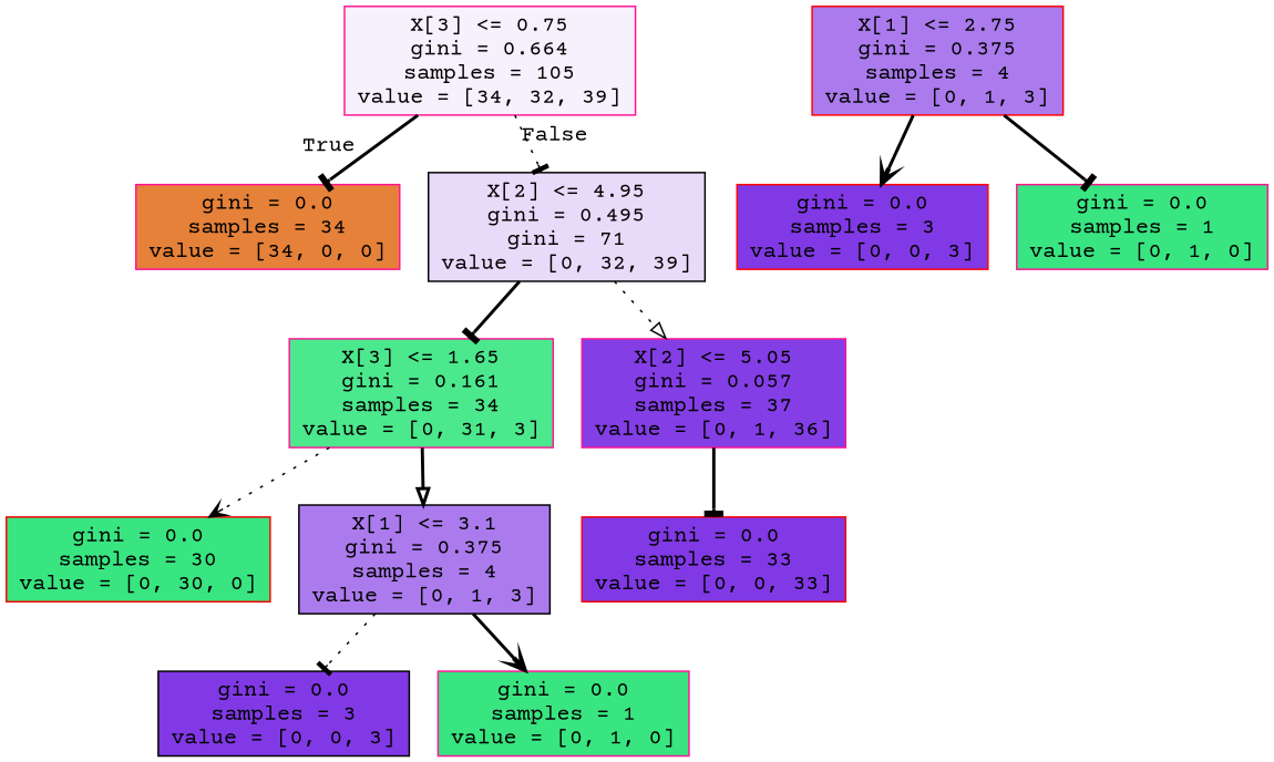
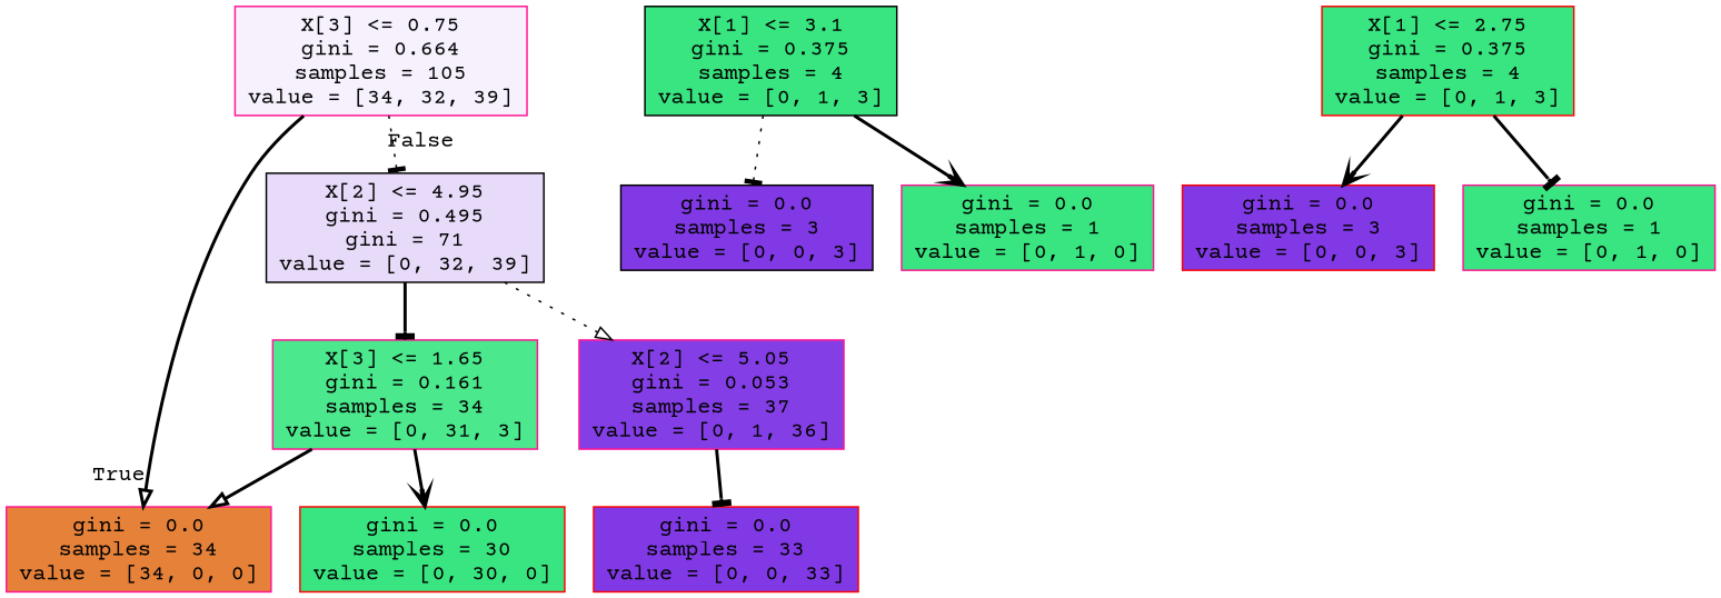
  digraph {
    fontname="Courier Prime"
    node [color=deeppink fillcolor="#39e581" fontname="Courier Prime" shape=box style=filled]
    edge [arrowhead=tee fontname="Courier Prime" style=bold]
    n1 [fillcolor="#f6f1fd" label="X[3] <= 0.75\ngini = 0.664\nsamples = 105\nvalue = [34, 32, 39]"]
    n2 [fillcolor="#e58139" label="gini = 0.0\nsamples = 34\nvalue = [34, 0, 0]"]
    n3 [color=black fillcolor="#e8dbfa" label="X[2] <= 4.95\ngini = 0.495\ngini = 71\nvalue = [0, 32, 39]"]
    n4 [fillcolor="#4ce88d" label="X[3] <= 1.65\ngini = 0.161\nsamples = 34\nvalue = [0, 31, 3]"]
-   n5 [fillcolor="#843ee6" label="X[2] <= 5.05\ngini = 0.057\nsamples = 37\nvalue = [0, 1, 36]"]
+   n5 [fillcolor="#843ee6" label="X[2] <= 5.05\ngini = 0.053\nsamples = 37\nvalue = [0, 1, 36]"]
    n6 [color=red label="gini = 0.0\nsamples = 30\nvalue = [0, 30, 0]"]
-   n7 [color=black fillcolor="#ab7bee" label="X[1] <= 3.1\ngini = 0.375\nsamples = 4\nvalue = [0, 1, 3]"]
+   n7 [color=black label="X[1] <= 3.1\ngini = 0.375\nsamples = 4\nvalue = [0, 1, 3]"]
    n8 [color=red fillcolor="#8139e5" label="gini = 0.0\nsamples = 33\nvalue = [0, 0, 33]"]
    n9 [color=black fillcolor="#8139e5" label="gini = 0.0\nsamples = 3\nvalue = [0, 0, 3]"]
    n10 [label="gini = 0.0\nsamples = 1\nvalue = [0, 1, 0]"]
-   n11 [color=red fillcolor="#ab7bee" label="X[1] <= 2.75\ngini = 0.375\nsamples = 4\nvalue = [0, 1, 3]"]
+   n11 [color=red label="X[1] <= 2.75\ngini = 0.375\nsamples = 4\nvalue = [0, 1, 3]"]
    n12 [color=red fillcolor="#8139e5" label="gini = 0.0\nsamples = 3\nvalue = [0, 0, 3]"]
    n13 [label="gini = 0.0\nsamples = 1\nvalue = [0, 1, 0]"]
-   n1 -> n2 [headlabel=True labelangle=45 labeldistance=2.5]
+   n1 -> n2 [arrowhead=onormal headlabel=True labelangle=45 labeldistance=2.5]
    n1 -> n3 [headlabel=False labelangle=-45 labeldistance=2.5 style=dotted]
    n3 -> n4
    n3 -> n5 [arrowhead=onormal style=dotted]
-   n4 -> n6 [arrowhead=vee style=dotted]
-   n4 -> n7 [arrowhead=onormal]
+   n4 -> n6 [arrowhead=vee]
+   n4 -> n2 [arrowhead=onormal]
    n5 -> n8
    n7 -> n9 [style=dotted]
    n7 -> n10 [arrowhead=vee]
    n11 -> n12 [arrowhead=vee]
    n11 -> n13
  }
